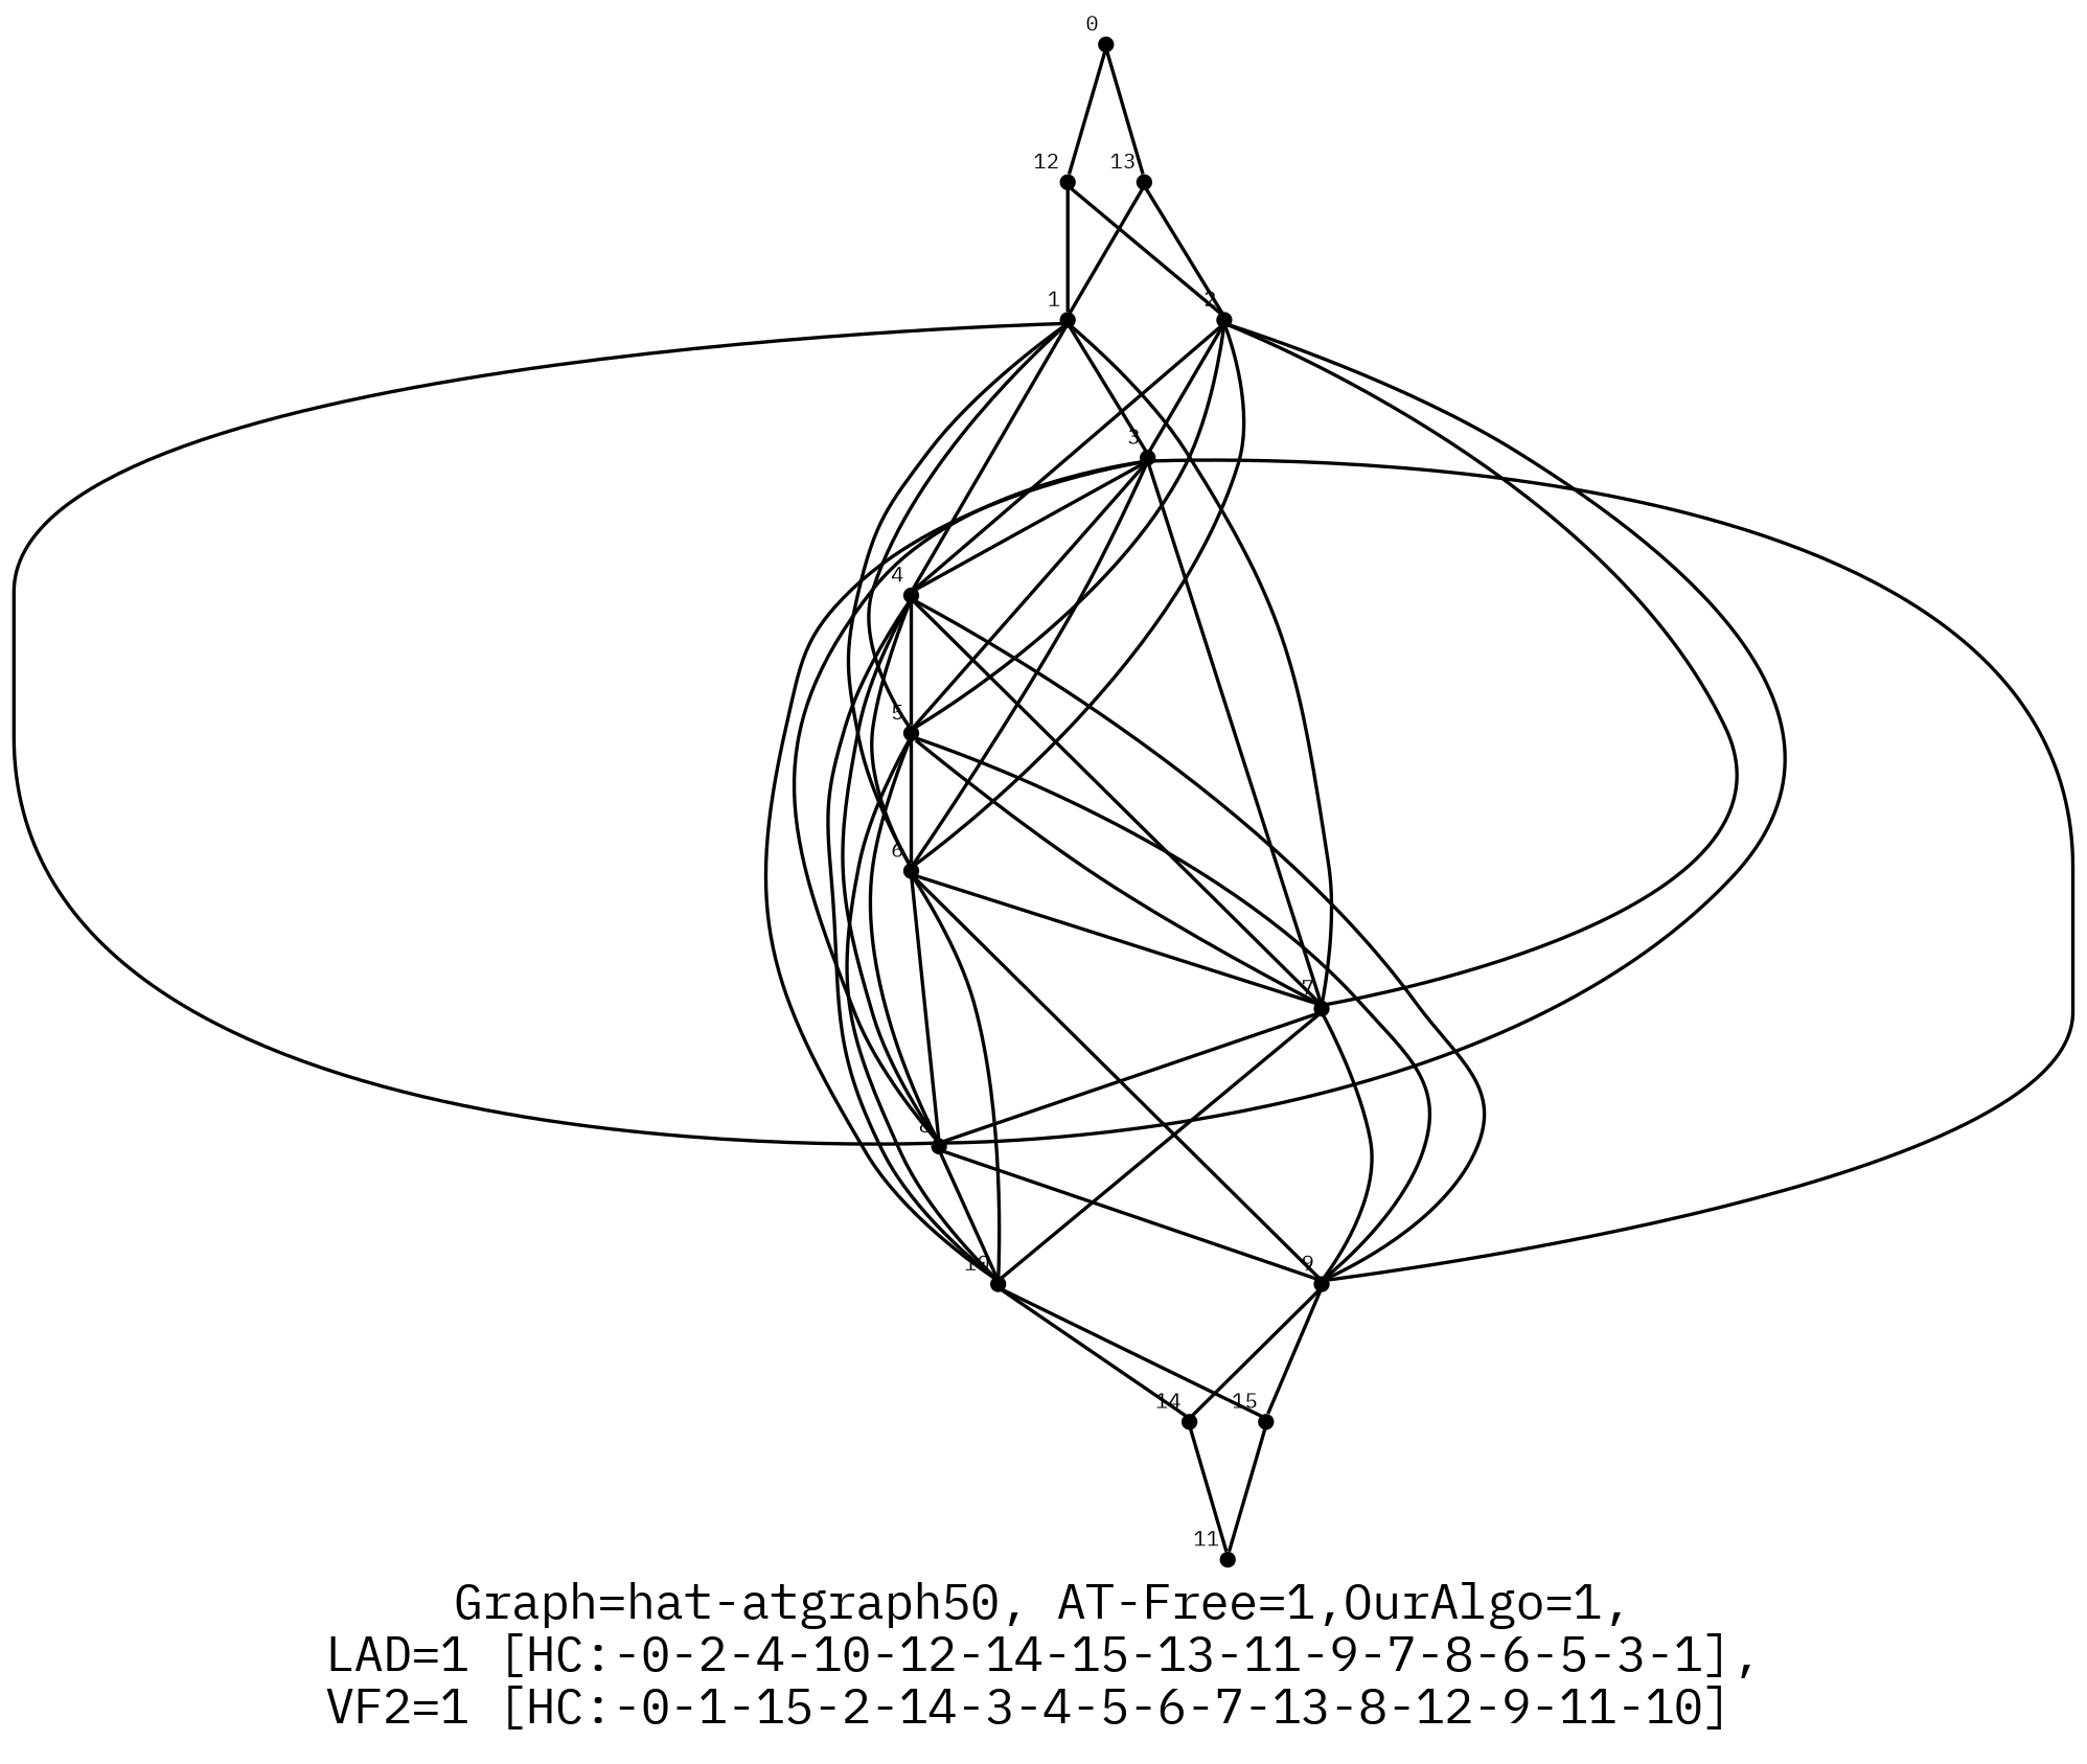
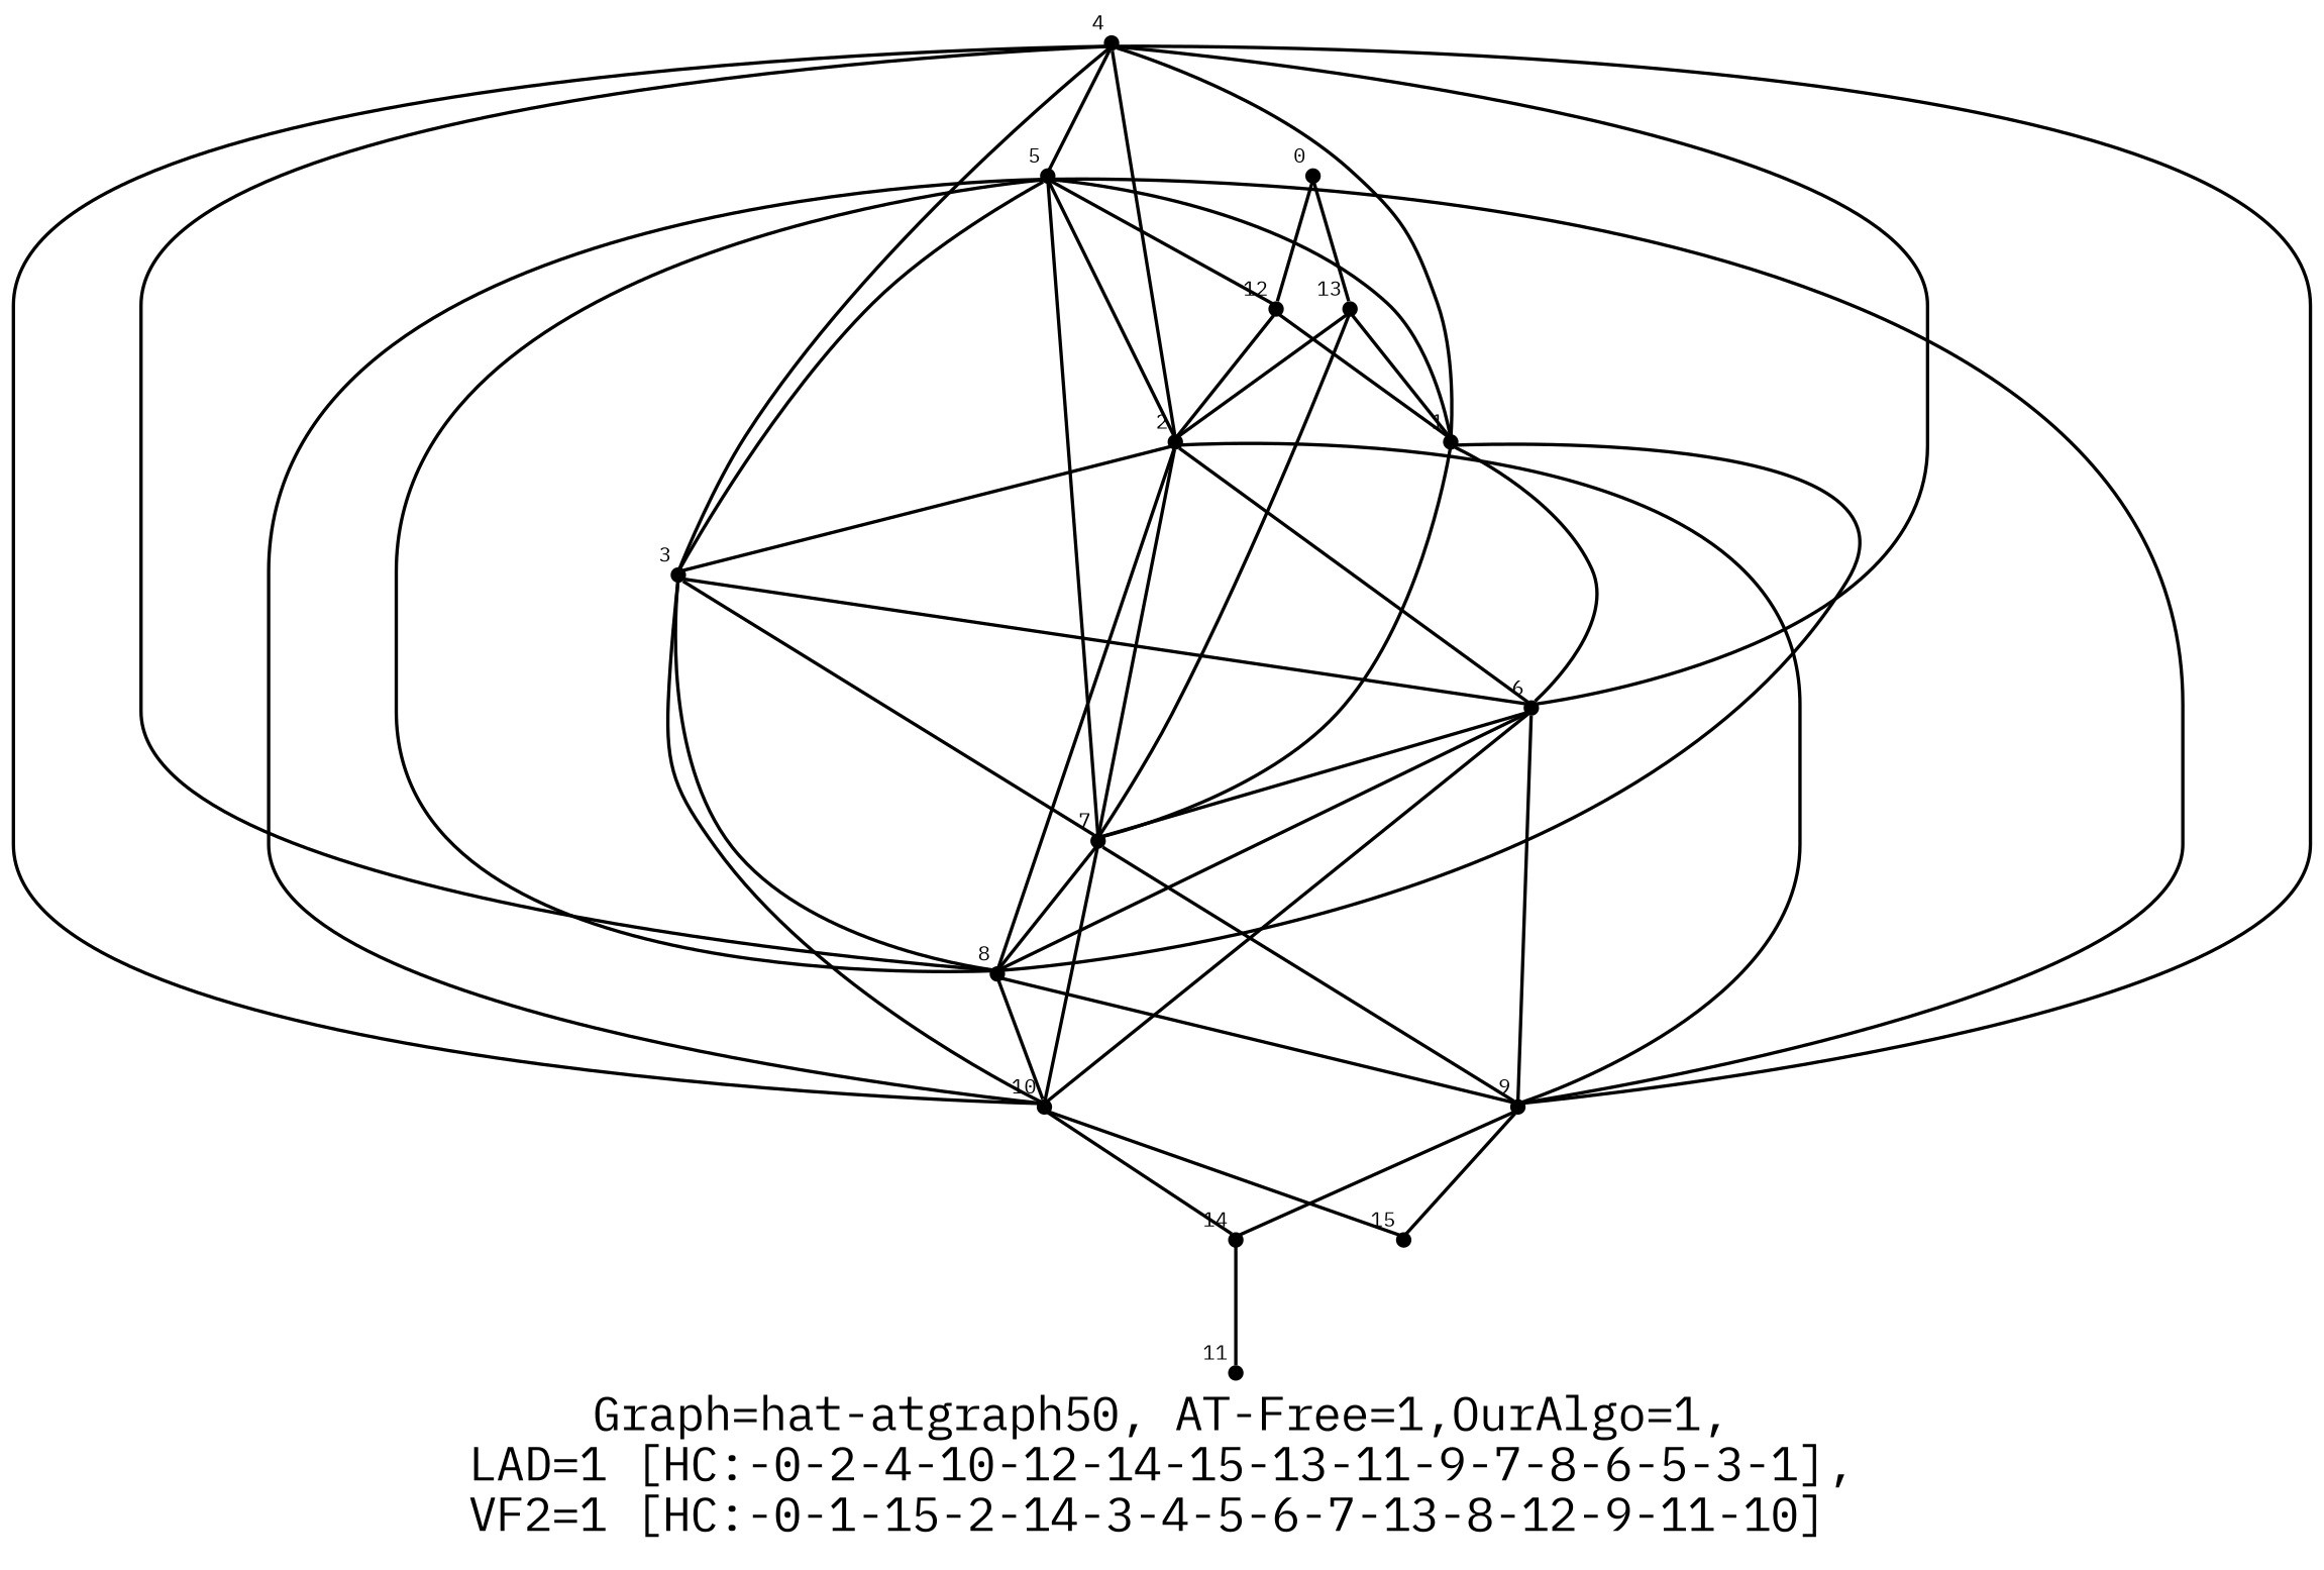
  graph {
    label="Graph=hat-atgraph50, AT-Free=1,OurAlgo=1,\nLAD=1 [HC:-0-2-4-10-12-14-15-13-11-9-7-8-6-5-3-1],\nVF2=1 [HC:-0-1-15-2-14-3-4-5-6-7-13-8-12-9-11-10] "
    labelloc=bottom
    fontname="IBM Plex Mono"
    node [fontsize=6 shape=point fontname="IBM Plex Mono"]
    edge [fontname="IBM Plex Mono"]
    0 [xlabel=11]
    1 [xlabel=15]
    2 [xlabel=14]
    3 [xlabel=10]
    4 [xlabel=9]
    5 [xlabel=8]
    6 [xlabel=7]
    7 [xlabel=6]
    8 [xlabel=5]
    9 [xlabel=4]
    10 [xlabel=3]
    11 [xlabel=2]
    12 [xlabel=1]
    13 [xlabel=13]
    14 [xlabel=12]
    15 [xlabel=0]
-   1 -- 0
    2 -- 0
    3 -- 1
    3 -- 2
    4 -- 1
    4 -- 2
    5 -- 3
    5 -- 4
    6 -- 3
    6 -- 4
    6 -- 5
    7 -- 3
    7 -- 4
    7 -- 5
    7 -- 6
    8 -- 3
    8 -- 4
    8 -- 5
    8 -- 6
-   8 -- 7
+   8 -- 14
    9 -- 3
    9 -- 4
    9 -- 5
-   9 -- 6
+   13 -- 6
    9 -- 7
    9 -- 8
    10 -- 3
-   10 -- 4
+   11 -- 4
    10 -- 5
    10 -- 6
    10 -- 7
    10 -- 8
    10 -- 9
    11 -- 5
    11 -- 6
    11 -- 7
    11 -- 8
    11 -- 9
    11 -- 10
    12 -- 5
    12 -- 6
    12 -- 7
    12 -- 8
    12 -- 9
-   12 -- 10
    13 -- 11
    13 -- 12
    14 -- 11
    14 -- 12
    15 -- 13
    15 -- 14
  }
